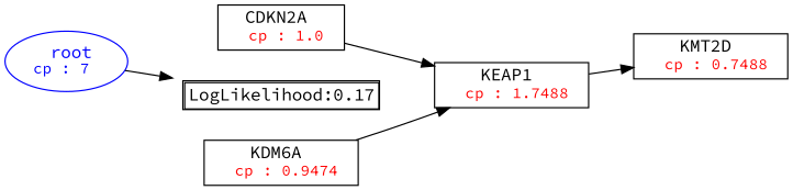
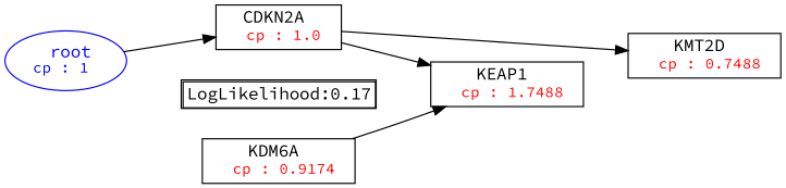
  digraph {
    fontname="Source Code Pro"
    fontsize=10
    rankdir=LR
    node [fontname="Source Code Pro" shape=box]
    edge [fontname="Source Code Pro"]
-   n1 [color=Blue label=<<font color='Blue'> root</font><br/><font color='Blue' POINT-SIZE='12'>cp : 7 </font>> shape=oval]
+   n1 [color=Blue label=<<font color='Blue'> root</font><br/><font color='Blue' POINT-SIZE='12'>cp : 1 </font>> shape=oval]
    n2 [label=<CDKN2A <br/> <font color='Red' POINT-SIZE='12'> cp : 1.0 </font>>]
    n3 [label=<KEAP1 <br/> <font color='Red' POINT-SIZE='12'> cp : 1.7488 </font>>]
-   n4 [label=<KDM6A <br/> <font color='Red' POINT-SIZE='12'> cp : 0.9474 </font>>]
+   n4 [label=<KDM6A <br/> <font color='Red' POINT-SIZE='12'> cp : 0.9174 </font>>]
    n5 [label=<KMT2D <br/> <font color='Red' POINT-SIZE='12'> cp : 0.7488 </font>>]
    n6 [label=<<TABLE BORDER="1" CELLBORDER="1" CELLSPACING="0" >     <TR><TD ALIGN="LEFT">LogLikelihood:0.17</TD></TR>     </TABLE>> shape=plaintext]
-   n1 -> n6
+   n1 -> n2
    n2 -> n3
-   n3 -> n5
+   n2 -> n5
    n4 -> n3
  }
